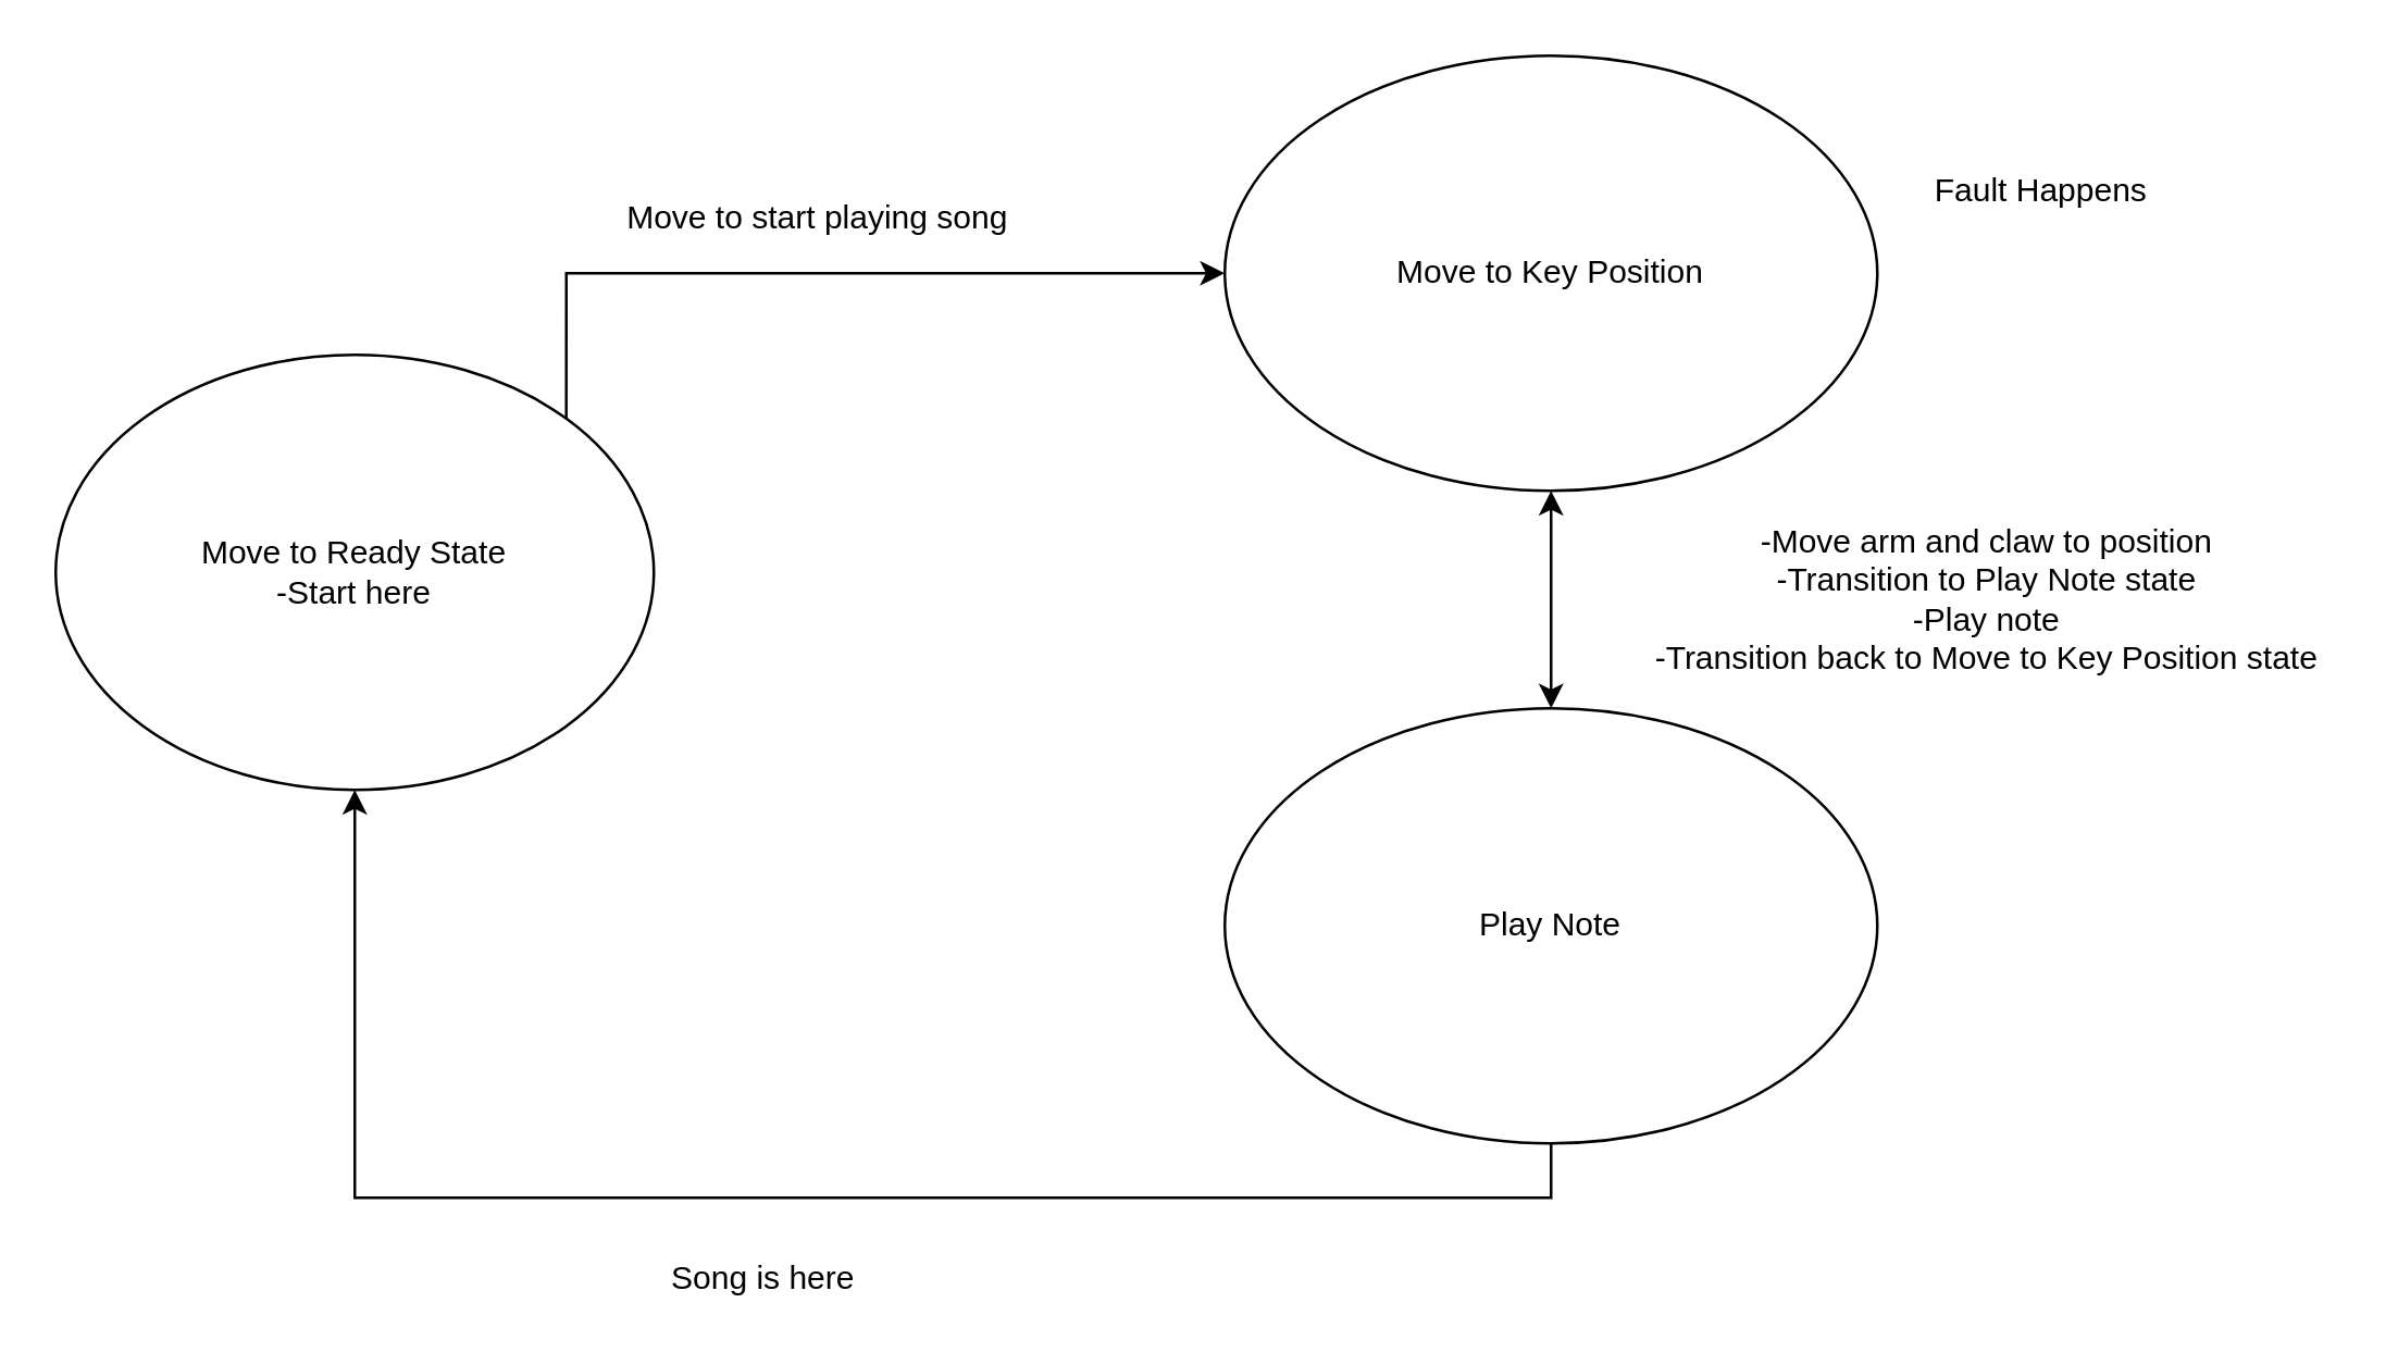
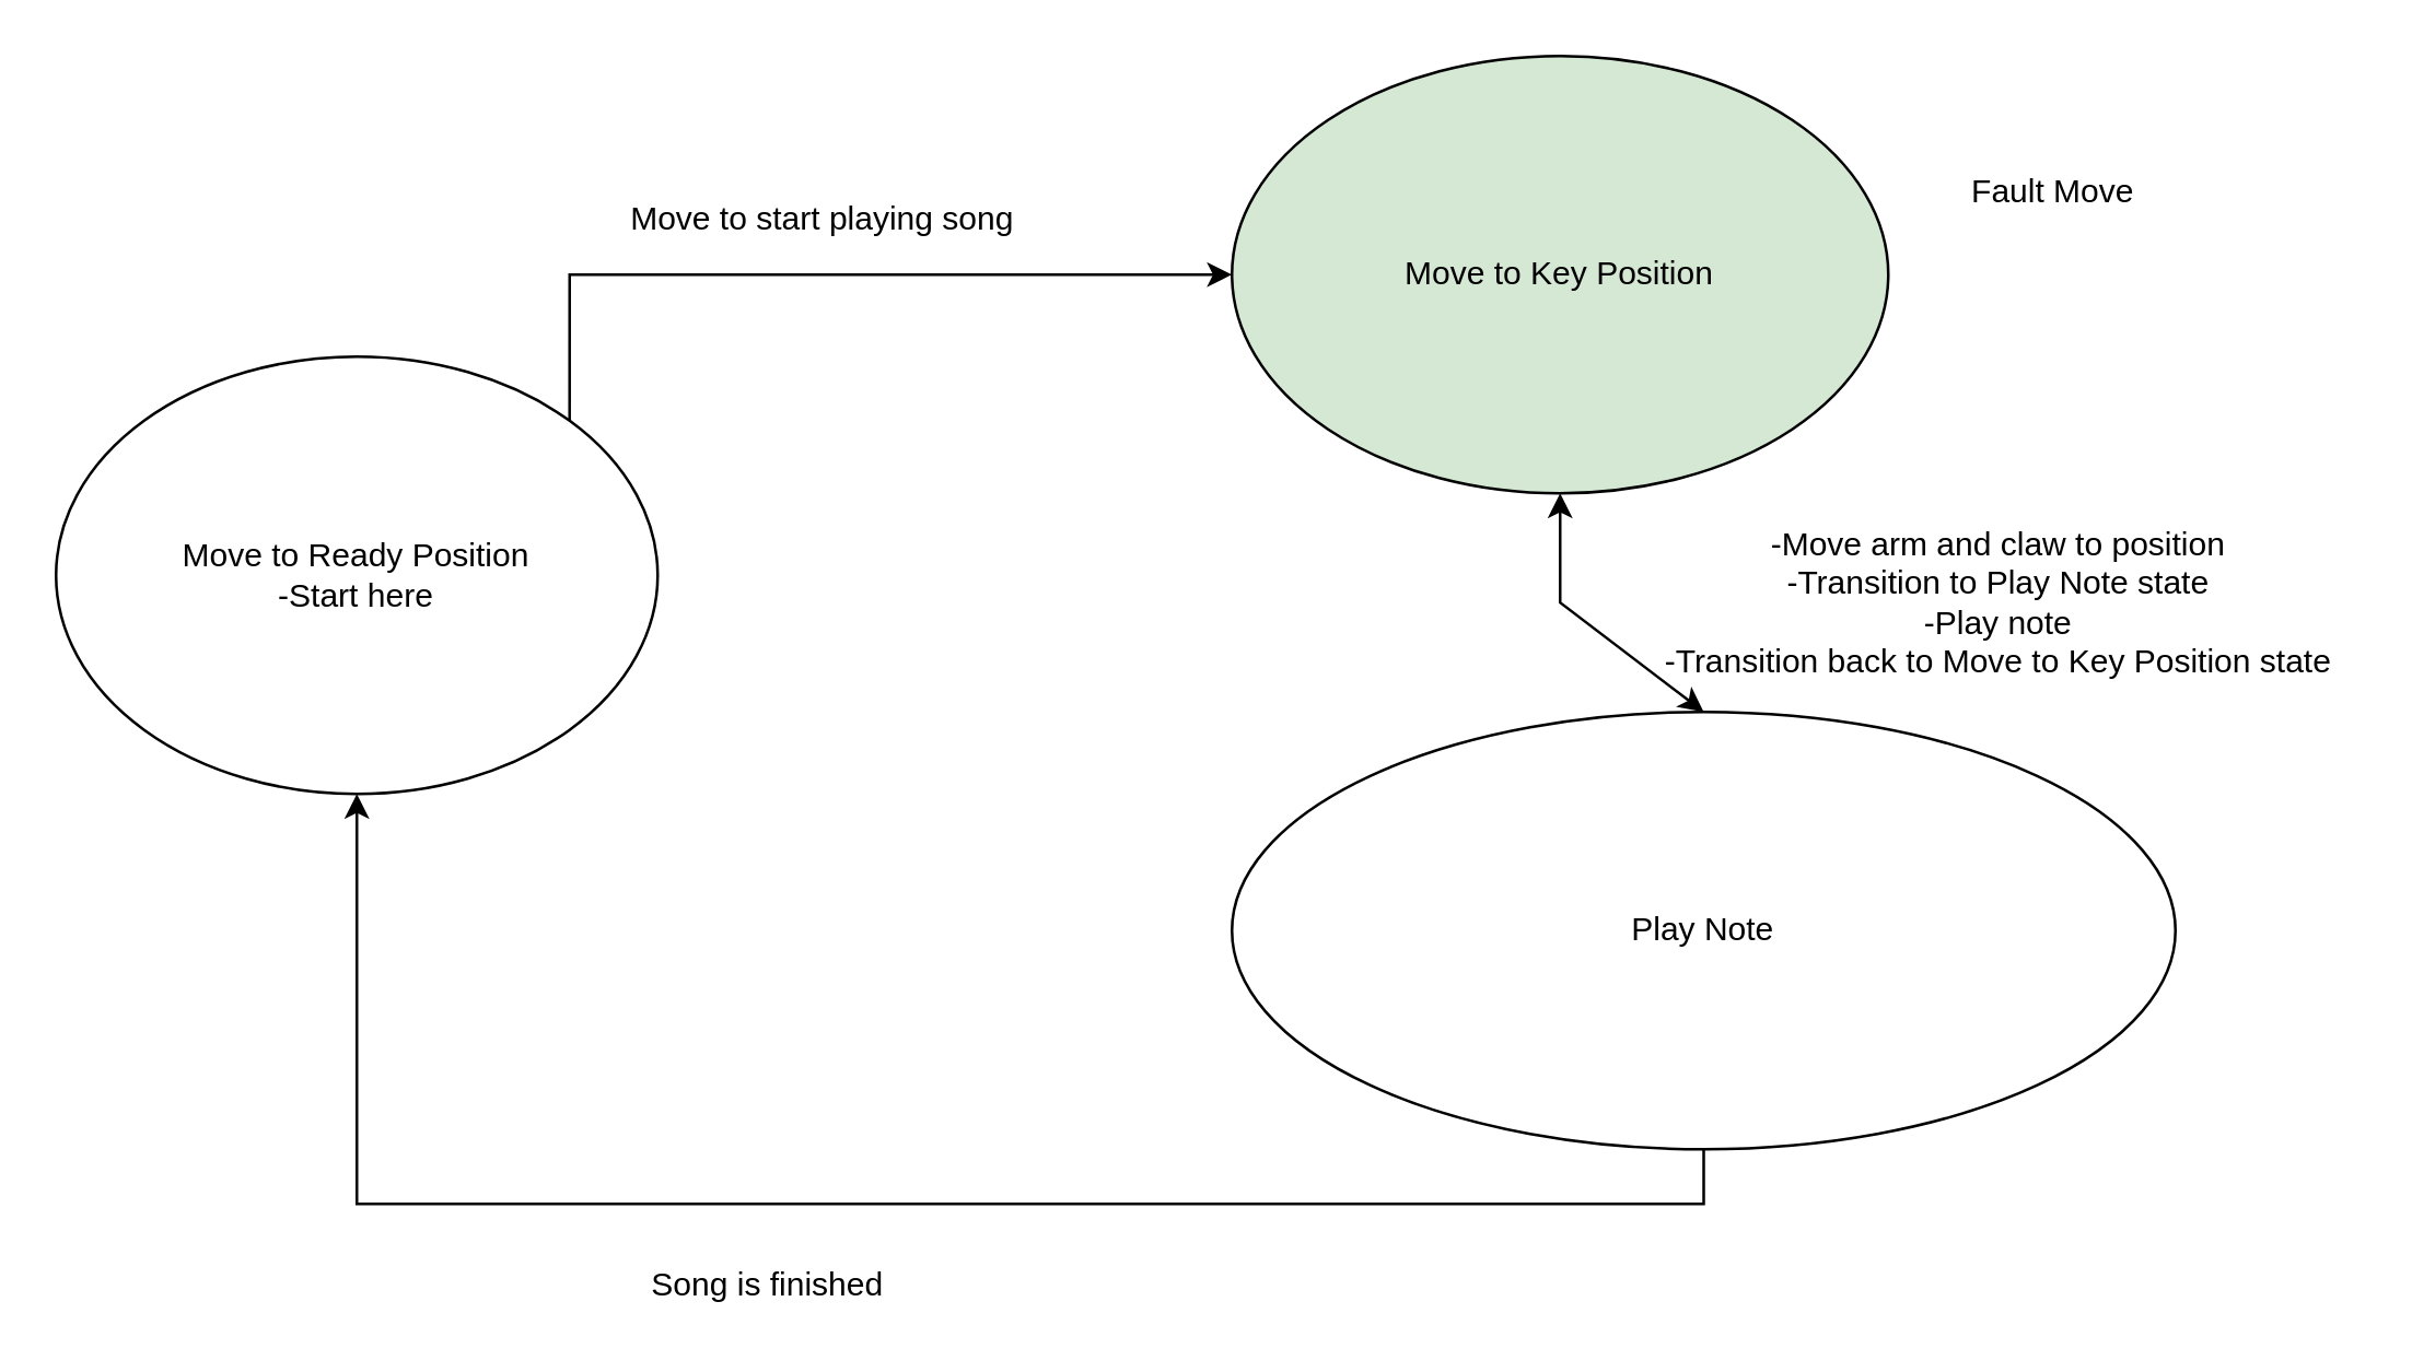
  <mxCell id="0" />
  <mxCell id="1" parent="0" />
  <mxCell id="2" style="edgeStyle=orthogonalEdgeStyle;rounded=0;orthogonalLoop=1;jettySize=auto;html=1;exitX=1;exitY=0;exitDx=0;exitDy=0;" edge="1" parent="1" source="3" target="4"><mxGeometry relative="1" as="geometry"><Array as="points"><mxPoint x="208" y="100" /></Array></mxGeometry></mxCell>
- <mxCell id="3" value="&lt;div&gt;Move to Ready State&lt;/div&gt;&lt;div&gt;-Start here&lt;br&gt;&lt;/div&gt;" style="ellipse;whiteSpace=wrap;html=1;" vertex="1" parent="1"><mxGeometry x="20" y="130" width="220" height="160" as="geometry" /></mxCell>
- <mxCell id="4" value="Move to Key Position" style="ellipse;whiteSpace=wrap;html=1;" vertex="1" parent="1"><mxGeometry x="450" y="20" width="240" height="160" as="geometry" /></mxCell>
+ <mxCell id="3" value="&lt;div&gt;Move to Ready Position&lt;/div&gt;&lt;div&gt;-Start here&lt;br&gt;&lt;/div&gt;" style="ellipse;whiteSpace=wrap;html=1;" vertex="1" parent="1"><mxGeometry x="20" y="130" width="220" height="160" as="geometry" /></mxCell>
+ <mxCell id="4" value="Move to Key Position" style="ellipse;whiteSpace=wrap;html=1;fillColor=#d5e8d4;" vertex="1" parent="1"><mxGeometry x="450" y="20" width="240" height="160" as="geometry" /></mxCell>
  <mxCell id="5" style="edgeStyle=orthogonalEdgeStyle;rounded=0;orthogonalLoop=1;jettySize=auto;html=1;exitX=0.5;exitY=1;exitDx=0;exitDy=0;entryX=0.5;entryY=1;entryDx=0;entryDy=0;" edge="1" parent="1" source="6" target="3"><mxGeometry relative="1" as="geometry" /></mxCell>
- <mxCell id="6" value="Play Note" style="ellipse;whiteSpace=wrap;html=1;" vertex="1" parent="1"><mxGeometry x="450" y="260" width="240" height="160" as="geometry" /></mxCell>
+ <mxCell id="6" value="Play Note" style="ellipse;whiteSpace=wrap;html=1;" vertex="1" parent="1"><mxGeometry x="450" y="260" width="345" height="160" as="geometry" /></mxCell>
  <mxCell id="7" value="" style="endArrow=classic;startArrow=classic;html=1;rounded=0;entryX=0.5;entryY=1;entryDx=0;entryDy=0;exitX=0.5;exitY=0;exitDx=0;exitDy=0;" edge="1" parent="1" source="6" target="4"><mxGeometry width="50" height="50" relative="1" as="geometry"><mxPoint x="440" y="240" as="sourcePoint" /><mxPoint x="490" y="190" as="targetPoint" /><Array as="points"><mxPoint x="570" y="220" /></Array></mxGeometry></mxCell>
  <mxCell id="8" value="Move to start playing song" style="text;html=1;align=center;verticalAlign=middle;resizable=0;points=[];autosize=1;strokeColor=none;fillColor=none;" vertex="1" parent="1"><mxGeometry x="210" y="70" width="180" height="20" as="geometry" /></mxCell>
  <mxCell id="9" value="&lt;div&gt;-Move arm and claw to position&lt;/div&gt;&lt;div&gt;-Transition to Play Note state&lt;/div&gt;&lt;div&gt;-Play note&lt;/div&gt;&lt;div&gt;-Transition back to Move to Key Position state&lt;br&gt;&lt;/div&gt;" style="text;html=1;align=center;verticalAlign=middle;resizable=0;points=[];autosize=1;strokeColor=none;fillColor=none;" vertex="1" parent="1"><mxGeometry x="600" y="190" width="260" height="60" as="geometry" /></mxCell>
- <mxCell id="10" value="Fault Happens" style="text;html=1;align=center;verticalAlign=middle;resizable=0;points=[];autosize=1;strokeColor=none;fillColor=none;" vertex="1" parent="1"><mxGeometry x="705" y="60" width="90" height="20" as="geometry" /></mxCell>
- <mxCell id="11" value="Song is here" style="text;html=1;align=center;verticalAlign=middle;resizable=0;points=[];autosize=1;strokeColor=none;fillColor=none;" vertex="1" parent="1"><mxGeometry x="230" y="460" width="100" height="20" as="geometry" /></mxCell>
+ <mxCell id="10" value="Fault Move" style="text;html=1;align=center;verticalAlign=middle;resizable=0;points=[];autosize=1;strokeColor=none;fillColor=none;" vertex="1" parent="1"><mxGeometry x="705" y="60" width="90" height="20" as="geometry" /></mxCell>
+ <mxCell id="11" value="Song is finished" style="text;html=1;align=center;verticalAlign=middle;resizable=0;points=[];autosize=1;strokeColor=none;fillColor=none;" vertex="1" parent="1"><mxGeometry x="230" y="460" width="100" height="20" as="geometry" /></mxCell>
